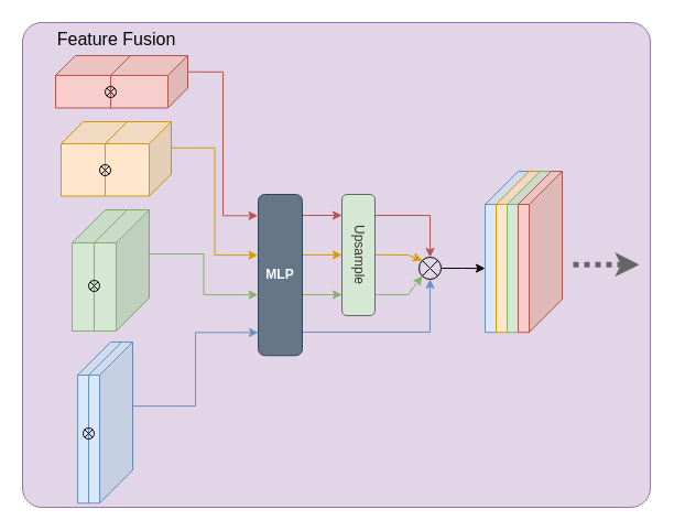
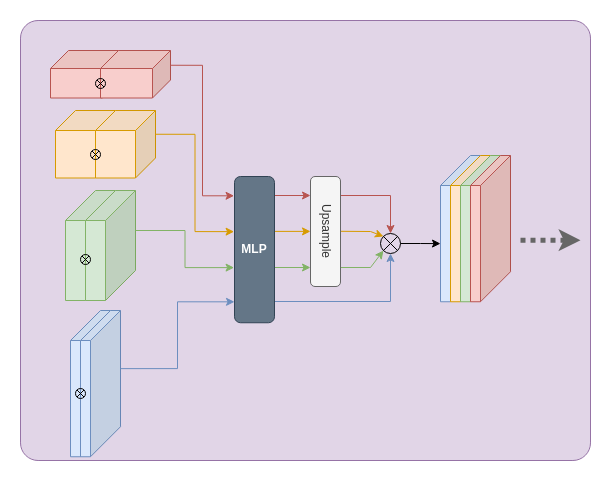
  <mxCell id="0" />
  <mxCell id="1" parent="0" />
  <mxCell id="2" value="" style="rounded=1;whiteSpace=wrap;html=1;fillColor=#e1d5e7;strokeColor=#9673a6;arcSize=4;" vertex="1" parent="1"><mxGeometry x="20" y="20" width="570" height="440" as="geometry" /></mxCell>
- <mxCell id="3" value="&lt;font style=&quot;font-size: 16px;&quot;&gt;Feature Fusion&lt;/font&gt;" style="text;html=1;align=center;verticalAlign=middle;resizable=0;points=[];autosize=1;strokeColor=none;fillColor=none;" vertex="1" parent="1"><mxGeometry x="40" y="20" width="130" height="30" as="geometry" /></mxCell>
  <mxCell id="4" value="" style="group" vertex="1" connectable="0" parent="1"><mxGeometry x="50" y="50" width="120" height="47.5" as="geometry" /></mxCell>
  <mxCell id="5" value="" style="shape=cube;whiteSpace=wrap;html=1;boundedLbl=1;backgroundOutline=1;darkOpacity=0.05;darkOpacity2=0.1;flipH=1;size=18;shadow=0;fillColor=#f8cecc;strokeColor=#b85450;direction=east;" vertex="1" parent="4"><mxGeometry width="70" height="47.5" as="geometry" /></mxCell>
  <mxCell id="6" value="" style="shape=cube;whiteSpace=wrap;html=1;boundedLbl=1;backgroundOutline=1;darkOpacity=0.05;darkOpacity2=0.1;flipH=1;size=18;shadow=0;fillColor=#f8cecc;strokeColor=#b85450;direction=east;" vertex="1" parent="4"><mxGeometry x="50" width="70" height="47.5" as="geometry" /></mxCell>
  <mxCell id="7" value="" style="group;strokeWidth=3;" vertex="1" connectable="0" parent="4"><mxGeometry x="45" y="30" width="10" height="10" as="geometry" /></mxCell>
  <mxCell id="8" value="" style="ellipse;whiteSpace=wrap;html=1;aspect=fixed;fillColor=none;" vertex="1" parent="7"><mxGeometry y="-2" width="10" height="10" as="geometry" /></mxCell>
  <mxCell id="9" value="" style="endArrow=none;html=1;rounded=0;exitX=0;exitY=1;exitDx=0;exitDy=0;entryX=1;entryY=0;entryDx=0;entryDy=0;" edge="1" parent="7" source="8" target="8"><mxGeometry width="50" height="50" relative="1" as="geometry"><mxPoint x="1.875" y="8.125" as="sourcePoint" /><mxPoint x="8.125" y="1.875" as="targetPoint" /></mxGeometry></mxCell>
  <mxCell id="10" value="" style="endArrow=none;html=1;rounded=0;exitX=1;exitY=1;exitDx=0;exitDy=0;entryX=0;entryY=0;entryDx=0;entryDy=0;" edge="1" parent="7" source="8" target="8"><mxGeometry width="50" height="50" relative="1" as="geometry"><mxPoint x="8.125" y="8.125" as="sourcePoint" /><mxPoint x="1.875" y="1.875" as="targetPoint" /></mxGeometry></mxCell>
  <mxCell id="11" value="" style="group" vertex="1" connectable="0" parent="1"><mxGeometry x="55" y="110" width="100" height="67.5" as="geometry" /></mxCell>
  <mxCell id="12" value="" style="shape=cube;whiteSpace=wrap;html=1;boundedLbl=1;backgroundOutline=1;darkOpacity=0.05;darkOpacity2=0.1;flipH=1;size=20;shadow=0;fillColor=#ffe6cc;strokeColor=#d79b00;" vertex="1" parent="11"><mxGeometry width="60" height="67.5" as="geometry" /></mxCell>
  <mxCell id="13" value="" style="shape=cube;whiteSpace=wrap;html=1;boundedLbl=1;backgroundOutline=1;darkOpacity=0.05;darkOpacity2=0.1;flipH=1;size=20;shadow=0;fillColor=#ffe6cc;strokeColor=#d79b00;" vertex="1" parent="11"><mxGeometry x="40" width="60" height="67.5" as="geometry" /></mxCell>
  <mxCell id="14" value="" style="group;strokeWidth=3;" vertex="1" connectable="0" parent="11"><mxGeometry x="35" y="41" width="10" height="10" as="geometry" /></mxCell>
  <mxCell id="15" value="" style="ellipse;whiteSpace=wrap;html=1;aspect=fixed;fillColor=none;" vertex="1" parent="14"><mxGeometry y="-2" width="10" height="10" as="geometry" /></mxCell>
  <mxCell id="16" value="" style="endArrow=none;html=1;rounded=0;exitX=0;exitY=1;exitDx=0;exitDy=0;entryX=1;entryY=0;entryDx=0;entryDy=0;" edge="1" parent="14" source="15" target="15"><mxGeometry width="50" height="50" relative="1" as="geometry"><mxPoint x="1.875" y="8.125" as="sourcePoint" /><mxPoint x="8.125" y="1.875" as="targetPoint" /></mxGeometry></mxCell>
  <mxCell id="17" value="" style="endArrow=none;html=1;rounded=0;exitX=1;exitY=1;exitDx=0;exitDy=0;entryX=0;entryY=0;entryDx=0;entryDy=0;" edge="1" parent="14" source="15" target="15"><mxGeometry width="50" height="50" relative="1" as="geometry"><mxPoint x="8.125" y="8.125" as="sourcePoint" /><mxPoint x="1.875" y="1.875" as="targetPoint" /></mxGeometry></mxCell>
  <mxCell id="18" value="" style="group" vertex="1" connectable="0" parent="1"><mxGeometry x="65" y="190" width="70" height="110" as="geometry" /></mxCell>
  <mxCell id="19" value="" style="shape=cube;whiteSpace=wrap;html=1;boundedLbl=1;backgroundOutline=1;darkOpacity=0.05;darkOpacity2=0.1;flipH=1;size=30;shadow=0;fillColor=#d5e8d4;strokeColor=#82b366;" vertex="1" parent="18"><mxGeometry width="50" height="110" as="geometry" /></mxCell>
  <mxCell id="20" value="" style="shape=cube;whiteSpace=wrap;html=1;boundedLbl=1;backgroundOutline=1;darkOpacity=0.05;darkOpacity2=0.1;flipH=1;size=30;shadow=0;fillColor=#d5e8d4;strokeColor=#82b366;" vertex="1" parent="18"><mxGeometry x="20" width="50" height="110" as="geometry" /></mxCell>
  <mxCell id="21" value="" style="group;strokeWidth=3;" vertex="1" connectable="0" parent="1"><mxGeometry x="80" y="256" width="10" height="10" as="geometry" /></mxCell>
  <mxCell id="22" value="" style="ellipse;whiteSpace=wrap;html=1;aspect=fixed;fillColor=none;" vertex="1" parent="21"><mxGeometry y="-2" width="10" height="10" as="geometry" /></mxCell>
  <mxCell id="23" value="" style="endArrow=none;html=1;rounded=0;exitX=0;exitY=1;exitDx=0;exitDy=0;entryX=1;entryY=0;entryDx=0;entryDy=0;" edge="1" parent="21" source="22" target="22"><mxGeometry width="50" height="50" relative="1" as="geometry"><mxPoint x="1.875" y="8.125" as="sourcePoint" /><mxPoint x="8.125" y="1.875" as="targetPoint" /></mxGeometry></mxCell>
  <mxCell id="24" value="" style="endArrow=none;html=1;rounded=0;exitX=1;exitY=1;exitDx=0;exitDy=0;entryX=0;entryY=0;entryDx=0;entryDy=0;" edge="1" parent="21" source="22" target="22"><mxGeometry width="50" height="50" relative="1" as="geometry"><mxPoint x="8.125" y="8.125" as="sourcePoint" /><mxPoint x="1.875" y="1.875" as="targetPoint" /></mxGeometry></mxCell>
  <mxCell id="25" value="" style="group" vertex="1" connectable="0" parent="1"><mxGeometry x="70" y="310" width="50" height="146.25" as="geometry" /></mxCell>
  <mxCell id="26" value="" style="shape=cube;whiteSpace=wrap;html=1;boundedLbl=1;backgroundOutline=1;darkOpacity=0.05;darkOpacity2=0.1;flipH=1;size=30;shadow=0;fillColor=#dae8fc;strokeColor=#6c8ebf;" vertex="1" parent="25"><mxGeometry width="40" height="146.25" as="geometry" /></mxCell>
  <mxCell id="27" value="" style="shape=cube;whiteSpace=wrap;html=1;boundedLbl=1;backgroundOutline=1;darkOpacity=0.05;darkOpacity2=0.1;flipH=1;size=30;shadow=0;fillColor=#dae8fc;strokeColor=#6c8ebf;" vertex="1" parent="25"><mxGeometry x="10" width="40" height="146.25" as="geometry" /></mxCell>
  <mxCell id="28" value="" style="group;strokeWidth=3;" vertex="1" connectable="0" parent="1"><mxGeometry x="75" y="390" width="10" height="10" as="geometry" /></mxCell>
  <mxCell id="29" value="" style="ellipse;whiteSpace=wrap;html=1;aspect=fixed;fillColor=none;" vertex="1" parent="28"><mxGeometry y="-2" width="10" height="10" as="geometry" /></mxCell>
  <mxCell id="30" value="" style="endArrow=none;html=1;rounded=0;exitX=0;exitY=1;exitDx=0;exitDy=0;entryX=1;entryY=0;entryDx=0;entryDy=0;" edge="1" parent="28" source="29" target="29"><mxGeometry width="50" height="50" relative="1" as="geometry"><mxPoint x="1.875" y="8.125" as="sourcePoint" /><mxPoint x="8.125" y="1.875" as="targetPoint" /></mxGeometry></mxCell>
  <mxCell id="31" value="" style="endArrow=none;html=1;rounded=0;exitX=1;exitY=1;exitDx=0;exitDy=0;entryX=0;entryY=0;entryDx=0;entryDy=0;" edge="1" parent="28" source="29" target="29"><mxGeometry width="50" height="50" relative="1" as="geometry"><mxPoint x="8.125" y="8.125" as="sourcePoint" /><mxPoint x="1.875" y="1.875" as="targetPoint" /></mxGeometry></mxCell>
  <mxCell id="32" style="edgeStyle=orthogonalEdgeStyle;rounded=0;orthogonalLoop=1;jettySize=auto;html=1;exitX=0;exitY=0;exitDx=0;exitDy=14.75;exitPerimeter=0;entryX=-0.011;entryY=0.132;entryDx=0;entryDy=0;entryPerimeter=0;fillColor=#f8cecc;strokeColor=#b85450;" edge="1" parent="1" source="6" target="50"><mxGeometry relative="1" as="geometry" /></mxCell>
  <mxCell id="33" style="edgeStyle=orthogonalEdgeStyle;rounded=0;orthogonalLoop=1;jettySize=auto;html=1;exitX=0;exitY=0;exitDx=0;exitDy=23.75;exitPerimeter=0;entryX=-0.01;entryY=0.377;entryDx=0;entryDy=0;entryPerimeter=0;fillColor=#ffe6cc;strokeColor=#d79b00;" edge="1" parent="1" source="13" target="50"><mxGeometry relative="1" as="geometry" /></mxCell>
  <mxCell id="34" style="edgeStyle=orthogonalEdgeStyle;rounded=0;orthogonalLoop=1;jettySize=auto;html=1;exitX=0;exitY=0;exitDx=0;exitDy=40;exitPerimeter=0;entryX=-0.01;entryY=0.623;entryDx=0;entryDy=0;entryPerimeter=0;fillColor=#d5e8d4;strokeColor=#82b366;" edge="1" parent="1" source="20" target="50"><mxGeometry relative="1" as="geometry" /></mxCell>
  <mxCell id="35" style="edgeStyle=orthogonalEdgeStyle;rounded=0;orthogonalLoop=1;jettySize=auto;html=1;exitX=0;exitY=0;exitDx=0;exitDy=58.125;exitPerimeter=0;entryX=0;entryY=0.857;entryDx=0;entryDy=0;entryPerimeter=0;fillColor=#dae8fc;strokeColor=#6c8ebf;" edge="1" parent="1" source="27" target="50"><mxGeometry relative="1" as="geometry"><Array as="points"><mxPoint x="177" y="368" /><mxPoint x="177" y="301" /></Array></mxGeometry></mxCell>
  <mxCell id="36" value="" style="group" vertex="1" connectable="0" parent="1"><mxGeometry x="440" y="155" width="70" height="146.25" as="geometry" /></mxCell>
  <mxCell id="37" value="" style="shape=cube;whiteSpace=wrap;html=1;boundedLbl=1;backgroundOutline=1;darkOpacity=0.05;darkOpacity2=0.1;flipH=1;size=30;shadow=0;fillColor=#dae8fc;strokeColor=#6c8ebf;" vertex="1" parent="36"><mxGeometry width="40" height="146.25" as="geometry" /></mxCell>
  <mxCell id="38" value="" style="shape=cube;whiteSpace=wrap;html=1;boundedLbl=1;backgroundOutline=1;darkOpacity=0.05;darkOpacity2=0.1;flipH=1;size=30;shadow=0;fillColor=#ffe6cc;strokeColor=#d79b00;" vertex="1" parent="36"><mxGeometry x="10" width="40" height="146.25" as="geometry" /></mxCell>
  <mxCell id="39" value="" style="shape=cube;whiteSpace=wrap;html=1;boundedLbl=1;backgroundOutline=1;darkOpacity=0.05;darkOpacity2=0.1;flipH=1;size=30;shadow=0;fillColor=#d5e8d4;strokeColor=#82b366;" vertex="1" parent="36"><mxGeometry x="20" width="40" height="146.25" as="geometry" /></mxCell>
  <mxCell id="40" value="" style="shape=cube;whiteSpace=wrap;html=1;boundedLbl=1;backgroundOutline=1;darkOpacity=0.05;darkOpacity2=0.1;flipH=1;size=30;shadow=0;fillColor=#f8cecc;strokeColor=#b85450;" vertex="1" parent="36"><mxGeometry x="30" width="40" height="146.25" as="geometry" /></mxCell>
  <mxCell id="41" value="" style="group;strokeWidth=3;" vertex="1" connectable="0" parent="1"><mxGeometry x="380" y="237" width="20" height="20" as="geometry" /></mxCell>
  <mxCell id="42" value="" style="ellipse;whiteSpace=wrap;html=1;aspect=fixed;fillColor=none;" vertex="1" parent="41"><mxGeometry y="-4" width="20" height="20" as="geometry" /></mxCell>
  <mxCell id="43" value="" style="endArrow=none;html=1;rounded=0;exitX=0;exitY=1;exitDx=0;exitDy=0;entryX=1;entryY=0;entryDx=0;entryDy=0;" edge="1" parent="41" source="42" target="42"><mxGeometry width="50" height="50" relative="1" as="geometry"><mxPoint x="3.75" y="16.25" as="sourcePoint" /><mxPoint x="16.25" y="3.75" as="targetPoint" /></mxGeometry></mxCell>
  <mxCell id="44" value="" style="endArrow=none;html=1;rounded=0;exitX=1;exitY=1;exitDx=0;exitDy=0;entryX=0;entryY=0;entryDx=0;entryDy=0;" edge="1" parent="41" source="42" target="42"><mxGeometry width="50" height="50" relative="1" as="geometry"><mxPoint x="16.25" y="16.25" as="sourcePoint" /><mxPoint x="3.75" y="3.75" as="targetPoint" /></mxGeometry></mxCell>
  <mxCell id="45" value="" style="endArrow=classic;html=1;rounded=0;exitX=0.15;exitY=0.13;exitDx=0;exitDy=0;exitPerimeter=0;fillColor=#f8cecc;strokeColor=#b85450;" edge="1" parent="1"><mxGeometry width="50" height="50" relative="1" as="geometry"><mxPoint x="274" y="195.013" as="sourcePoint" /><mxPoint x="310" y="195" as="targetPoint" /></mxGeometry></mxCell>
  <mxCell id="46" value="" style="endArrow=classic;html=1;rounded=0;exitX=0.15;exitY=0.13;exitDx=0;exitDy=0;exitPerimeter=0;fillColor=#ffe6cc;strokeColor=#d79b00;" edge="1" parent="1"><mxGeometry width="50" height="50" relative="1" as="geometry"><mxPoint x="274" y="230.903" as="sourcePoint" /><mxPoint x="310" y="230.89" as="targetPoint" /></mxGeometry></mxCell>
  <mxCell id="47" value="" style="endArrow=classic;html=1;rounded=0;exitX=0.15;exitY=0.13;exitDx=0;exitDy=0;exitPerimeter=0;fillColor=#d5e8d4;strokeColor=#82b366;" edge="1" parent="1"><mxGeometry width="50" height="50" relative="1" as="geometry"><mxPoint x="274" y="267.013" as="sourcePoint" /><mxPoint x="310" y="267" as="targetPoint" /></mxGeometry></mxCell>
  <mxCell id="48" value="" style="endArrow=classic;html=1;rounded=0;exitX=0.15;exitY=0.13;exitDx=0;exitDy=0;exitPerimeter=0;fillColor=#ffe6cc;strokeColor=#d79b00;entryX=0;entryY=0;entryDx=0;entryDy=0;" edge="1" parent="1" target="42"><mxGeometry width="50" height="50" relative="1" as="geometry"><mxPoint x="340" y="230.813" as="sourcePoint" /><mxPoint x="376" y="230.8" as="targetPoint" /><Array as="points"><mxPoint x="370" y="231" /></Array></mxGeometry></mxCell>
  <mxCell id="49" value="" style="endArrow=classic;html=1;rounded=0;exitX=0.15;exitY=0.13;exitDx=0;exitDy=0;exitPerimeter=0;fillColor=#dae8fc;strokeColor=#6c8ebf;entryX=0.5;entryY=1;entryDx=0;entryDy=0;" edge="1" parent="1" target="42"><mxGeometry width="50" height="50" relative="1" as="geometry"><mxPoint x="274" y="301.013" as="sourcePoint" /><mxPoint x="310" y="301" as="targetPoint" /><Array as="points"><mxPoint x="390" y="301" /></Array></mxGeometry></mxCell>
  <mxCell id="50" value="&lt;b&gt;MLP&lt;/b&gt;" style="rounded=1;whiteSpace=wrap;html=1;fillColor=#647687;fontColor=#ffffff;strokeColor=#314354;" vertex="1" parent="1"><mxGeometry x="234" y="176" width="40" height="146.25" as="geometry" /></mxCell>
  <mxCell id="51" value="" style="endArrow=classic;html=1;rounded=0;exitX=0.15;exitY=0.13;exitDx=0;exitDy=0;exitPerimeter=0;fillColor=#d5e8d4;strokeColor=#82b366;entryX=0;entryY=1;entryDx=0;entryDy=0;" edge="1" parent="1" target="42"><mxGeometry width="50" height="50" relative="1" as="geometry"><mxPoint x="340" y="267.013" as="sourcePoint" /><mxPoint x="376" y="267" as="targetPoint" /><Array as="points"><mxPoint x="370" y="267" /></Array></mxGeometry></mxCell>
  <mxCell id="52" value="" style="endArrow=classic;html=1;rounded=0;exitX=0.15;exitY=0.13;exitDx=0;exitDy=0;exitPerimeter=0;fillColor=#f8cecc;strokeColor=#b85450;entryX=0.5;entryY=0;entryDx=0;entryDy=0;" edge="1" parent="1" target="42"><mxGeometry width="50" height="50" relative="1" as="geometry"><mxPoint x="340" y="195.013" as="sourcePoint" /><mxPoint x="390" y="233" as="targetPoint" /><Array as="points"><mxPoint x="390" y="195" /></Array></mxGeometry></mxCell>
- <mxCell id="53" value="Upsample" style="rounded=1;whiteSpace=wrap;html=1;fillColor=#d5e8d4;fontColor=#333333;strokeColor=#666666;textDirection=vertical-lr;" vertex="1" parent="1"><mxGeometry x="310" y="176" width="30" height="110" as="geometry" /></mxCell>
+ <mxCell id="53" value="Upsample" style="rounded=1;whiteSpace=wrap;html=1;fillColor=#f5f5f5;fontColor=#333333;strokeColor=#666666;textDirection=vertical-lr;" vertex="1" parent="1"><mxGeometry x="310" y="176" width="30" height="110" as="geometry" /></mxCell>
  <mxCell id="54" style="edgeStyle=orthogonalEdgeStyle;rounded=0;orthogonalLoop=1;jettySize=auto;html=1;exitX=1;exitY=0.5;exitDx=0;exitDy=0;entryX=0;entryY=0;entryDx=40;entryDy=88.125;entryPerimeter=0;" edge="1" parent="1" source="42" target="37"><mxGeometry relative="1" as="geometry" /></mxCell>
  <mxCell id="55" value="" style="endArrow=classic;html=1;rounded=0;strokeWidth=5;fillColor=#f5f5f5;strokeColor=#666666;dashed=1;dashPattern=1 1;" edge="1" parent="1"><mxGeometry width="50" height="50" relative="1" as="geometry"><mxPoint x="520" y="239.66" as="sourcePoint" /><mxPoint x="580" y="239.66" as="targetPoint" /></mxGeometry></mxCell>
